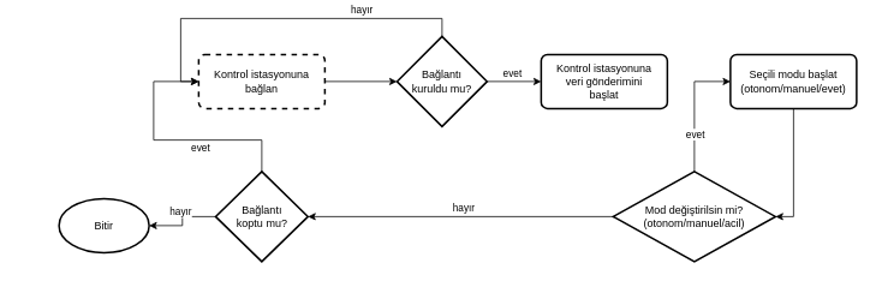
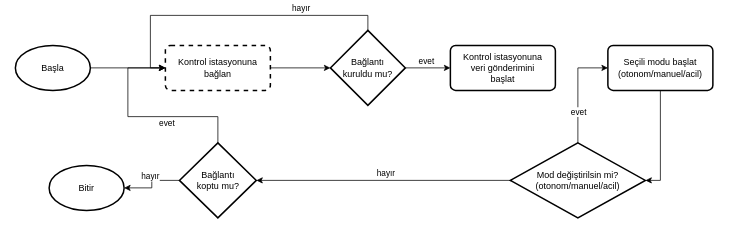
  <mxCell id="0" />
  <mxCell id="1" parent="0" />
+ <mxCell id="2" value="Başla" style="strokeWidth=2;html=1;shape=mxgraph.flowchart.start_1;whiteSpace=wrap;" parent="1" vertex="1"><mxGeometry x="20" y="60" width="100" height="60" as="geometry" /></mxCell>
  <mxCell id="3" value="Bitir" style="strokeWidth=2;html=1;shape=mxgraph.flowchart.start_1;whiteSpace=wrap;" parent="1" vertex="1"><mxGeometry x="65" y="220" width="100" height="60" as="geometry" /></mxCell>
+ <mxCell id="4" style="edgeStyle=orthogonalEdgeStyle;rounded=0;orthogonalLoop=1;jettySize=auto;html=1;exitX=1;exitY=0.5;exitDx=0;exitDy=0;exitPerimeter=0;entryX=0;entryY=0.5;entryDx=0;entryDy=0;" parent="1" source="2" target="5" edge="1"><mxGeometry relative="1" as="geometry"><mxPoint x="-40" y="90" as="targetPoint" /></mxGeometry></mxCell>
  <mxCell id="5" value="Kontrol istasyonuna&lt;div&gt;bağlan&lt;/div&gt;" style="rounded=1;whiteSpace=wrap;html=1;absoluteArcSize=1;arcSize=14;strokeWidth=2;dashed=1;" parent="1" vertex="1"><mxGeometry x="220" y="60" width="140" height="60" as="geometry" /></mxCell>
  <mxCell id="6" style="edgeStyle=orthogonalEdgeStyle;rounded=0;orthogonalLoop=1;jettySize=auto;html=1;exitX=0.5;exitY=0;exitDx=0;exitDy=0;exitPerimeter=0;entryX=0;entryY=0.5;entryDx=0;entryDy=0;" parent="1" source="10" target="5" edge="1"><mxGeometry relative="1" as="geometry"><mxPoint x="430" y="90" as="targetPoint" /><Array as="points"><mxPoint x="490" y="20" /><mxPoint x="200" y="20" /><mxPoint x="200" y="90" /></Array></mxGeometry></mxCell>
  <mxCell id="7" value="hayır" style="edgeLabel;html=1;align=center;verticalAlign=middle;resizable=0;points=[];" parent="6" vertex="1" connectable="0"><mxGeometry x="-0.41" y="-2" relative="1" as="geometry"><mxPoint x="8" y="-8" as="offset" /></mxGeometry></mxCell>
  <mxCell id="8" style="edgeStyle=orthogonalEdgeStyle;rounded=0;orthogonalLoop=1;jettySize=auto;html=1;exitX=1;exitY=0.5;exitDx=0;exitDy=0;exitPerimeter=0;entryX=0;entryY=0.5;entryDx=0;entryDy=0;" parent="1" source="10" target="12" edge="1"><mxGeometry relative="1" as="geometry" /></mxCell>
  <mxCell id="9" value="evet" style="edgeLabel;html=1;align=center;verticalAlign=middle;resizable=0;points=[];" parent="8" vertex="1" connectable="0"><mxGeometry x="-0.093" y="-1" relative="1" as="geometry"><mxPoint y="-11" as="offset" /></mxGeometry></mxCell>
  <mxCell id="10" value="Bağlantı&lt;div&gt;kuruldu mu?&lt;/div&gt;" style="strokeWidth=2;html=1;shape=mxgraph.flowchart.decision;whiteSpace=wrap;" parent="1" vertex="1"><mxGeometry x="440" y="40" width="100" height="100" as="geometry" /></mxCell>
  <mxCell id="11" style="edgeStyle=orthogonalEdgeStyle;rounded=0;orthogonalLoop=1;jettySize=auto;html=1;exitX=1;exitY=0.5;exitDx=0;exitDy=0;entryX=0;entryY=0.5;entryDx=0;entryDy=0;entryPerimeter=0;" parent="1" source="5" target="10" edge="1"><mxGeometry relative="1" as="geometry" /></mxCell>
  <mxCell id="12" value="Kontrol istasyonuna&lt;div&gt;veri gönderimini&lt;/div&gt;&lt;div&gt;başlat&lt;/div&gt;" style="rounded=1;whiteSpace=wrap;html=1;absoluteArcSize=1;arcSize=14;strokeWidth=2;" parent="1" vertex="1"><mxGeometry x="600" y="60" width="140" height="60" as="geometry" /></mxCell>
- <mxCell id="13" value="Seçili modu başlat&lt;div&gt;(otonom/manuel/evet)&lt;/div&gt;" style="rounded=1;whiteSpace=wrap;html=1;absoluteArcSize=1;arcSize=14;strokeWidth=2;" parent="1" vertex="1"><mxGeometry x="810" y="60" width="140" height="60" as="geometry" /></mxCell>
+ <mxCell id="13" value="Seçili modu başlat&lt;div&gt;(otonom/manuel/acil)&lt;/div&gt;" style="rounded=1;whiteSpace=wrap;html=1;absoluteArcSize=1;arcSize=14;strokeWidth=2;" parent="1" vertex="1"><mxGeometry x="810" y="60" width="140" height="60" as="geometry" /></mxCell>
  <mxCell id="14" style="edgeStyle=orthogonalEdgeStyle;rounded=0;orthogonalLoop=1;jettySize=auto;html=1;exitX=0.5;exitY=0;exitDx=0;exitDy=0;exitPerimeter=0;entryX=0;entryY=0.5;entryDx=0;entryDy=0;" parent="1" source="16" target="5" edge="1"><mxGeometry relative="1" as="geometry"><mxPoint x="170" y="90" as="targetPoint" /><Array as="points"><mxPoint x="290" y="155" /><mxPoint x="170" y="155" /><mxPoint x="170" y="90" /></Array></mxGeometry></mxCell>
  <mxCell id="15" value="evet" style="edgeLabel;html=1;align=center;verticalAlign=middle;resizable=0;points=[];" parent="14" vertex="1" connectable="0"><mxGeometry x="-0.278" y="-2" relative="1" as="geometry"><mxPoint x="-7" y="10" as="offset" /></mxGeometry></mxCell>
  <mxCell id="16" value="Bağlantı&lt;div&gt;koptu&amp;nbsp;&lt;span style=&quot;background-color: initial;&quot;&gt;mu?&lt;/span&gt;&lt;/div&gt;" style="strokeWidth=2;html=1;shape=mxgraph.flowchart.decision;whiteSpace=wrap;" parent="1" vertex="1"><mxGeometry x="238.75" y="190" width="102.5" height="100" as="geometry" /></mxCell>
  <mxCell id="17" style="edgeStyle=orthogonalEdgeStyle;rounded=0;orthogonalLoop=1;jettySize=auto;html=1;exitX=0;exitY=0.5;exitDx=0;exitDy=0;exitPerimeter=0;entryX=1;entryY=0.5;entryDx=0;entryDy=0;entryPerimeter=0;" parent="1" source="16" target="3" edge="1"><mxGeometry relative="1" as="geometry" /></mxCell>
  <mxCell id="18" value="hayır" style="edgeLabel;html=1;align=center;verticalAlign=middle;resizable=0;points=[];" parent="17" vertex="1" connectable="0"><mxGeometry x="-0.07" y="-2" relative="1" as="geometry"><mxPoint y="-8" as="offset" /></mxGeometry></mxCell>
  <mxCell id="19" style="edgeStyle=orthogonalEdgeStyle;rounded=0;orthogonalLoop=1;jettySize=auto;html=1;exitX=0.5;exitY=0;exitDx=0;exitDy=0;exitPerimeter=0;entryX=0;entryY=0.5;entryDx=0;entryDy=0;" parent="1" source="21" target="13" edge="1"><mxGeometry relative="1" as="geometry" /></mxCell>
  <mxCell id="20" value="evet" style="edgeLabel;html=1;align=center;verticalAlign=middle;resizable=0;points=[];" parent="19" vertex="1" connectable="0"><mxGeometry x="-0.4" relative="1" as="geometry"><mxPoint as="offset" /></mxGeometry></mxCell>
  <mxCell id="21" value="Mod değiştirilsin mi?&lt;div&gt;(otonom/manuel/acil&lt;span style=&quot;background-color: initial;&quot;&gt;)&lt;/span&gt;&lt;/div&gt;" style="strokeWidth=2;html=1;shape=mxgraph.flowchart.decision;whiteSpace=wrap;" parent="1" vertex="1"><mxGeometry x="680" y="190" width="180" height="100" as="geometry" /></mxCell>
  <mxCell id="22" style="edgeStyle=orthogonalEdgeStyle;rounded=0;orthogonalLoop=1;jettySize=auto;html=1;exitX=0.5;exitY=1;exitDx=0;exitDy=0;entryX=1;entryY=0.5;entryDx=0;entryDy=0;entryPerimeter=0;" parent="1" source="13" target="21" edge="1"><mxGeometry relative="1" as="geometry" /></mxCell>
  <mxCell id="23" style="edgeStyle=orthogonalEdgeStyle;rounded=0;orthogonalLoop=1;jettySize=auto;html=1;entryX=1;entryY=0.5;entryDx=0;entryDy=0;entryPerimeter=0;" parent="1" source="21" target="16" edge="1"><mxGeometry relative="1" as="geometry" /></mxCell>
  <mxCell id="24" value="hayır" style="edgeLabel;html=1;align=center;verticalAlign=middle;resizable=0;points=[];" parent="23" vertex="1" connectable="0"><mxGeometry x="-0.034" y="-1" relative="1" as="geometry"><mxPoint x="-3" y="-9" as="offset" /></mxGeometry></mxCell>
